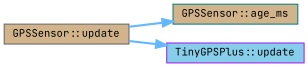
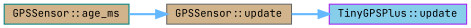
  digraph {
    fontname="JetBrains Mono"
    rankdir=LR
    node [fillcolor=tan fontname="JetBrains Mono" fontsize=10 shape=box style=filled]
    edge [color=steelblue1 fontname="JetBrains Mono" fontsize=10 labelfontname=Helvetica labelfontsize=10 style=bold]
    n1 [color=gray40 fontcolor=black height=0.2 label="GPSSensor::update" width=0.4]
    n2 [color=teal height=0.2 label="GPSSensor::age_ms" width=0.4]
    n3 [color=purple fillcolor=skyblue height=0.2 label="TinyGPSPlus::update" width=0.4]
-   n1 -> n2
+   n2 -> n1
    n1 -> n3
  }
